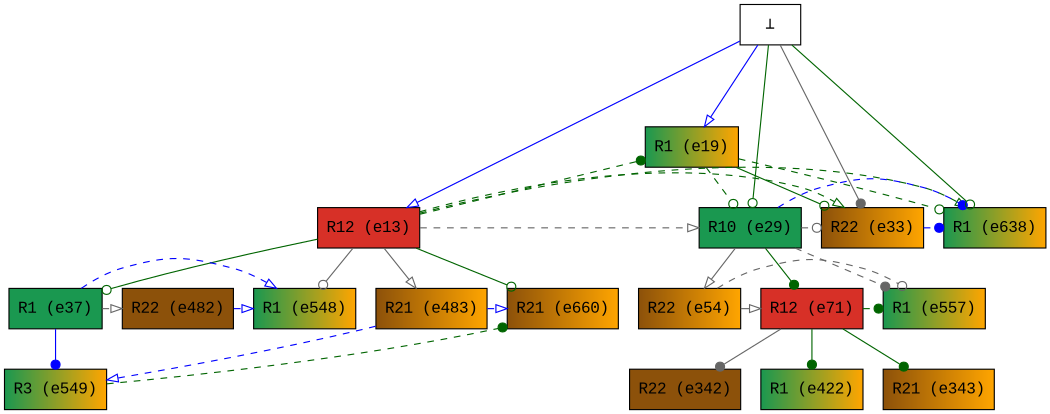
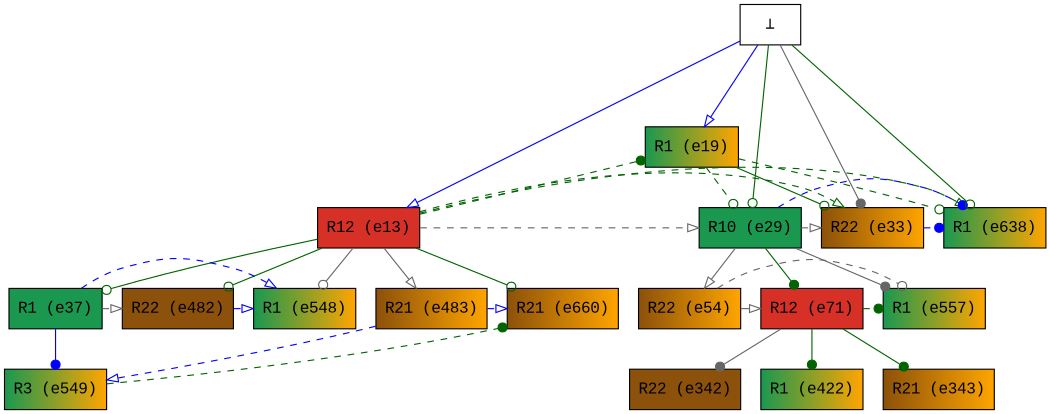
  digraph {
    fontname="Liberation Mono"
    node [color=black fillcolor="#1a9850:orange" fontname="Liberation Mono" shape=box style=filled]
    edge [arrowhead=onormal color=darkgreen constraint=false fontname="Liberation Mono"]
    n1 [fillcolor="#d73027:#d73027" label="R12 (e13)"]
    n2 [label="R1 (e19)"]
    n3 [fillcolor="#1a9850:#1a9850" label="R10 (e29)"]
    n4 [fillcolor="#8c510a:orange" label="R22 (e33)"]
    n5 [label="R1 (e638)"]
    n6 [fillcolor="#1a9850:#1a9850" label="R1 (e37)"]
    n7 [fillcolor="#8c510a:#8c510a" label="R22 (e482)"]
    n8 [label="R1 (e548)"]
    n9 [fillcolor="#8c510a:orange" label="R21 (e483)"]
    n10 [fillcolor="#8c510a:orange" label="R21 (e660)"]
    n11 [fillcolor="#8c510a:orange" label="R22 (e54)"]
    n12 [fillcolor="#d73027:#d73027" label="R12 (e71)"]
    n13 [label="R1 (e557)"]
    n14 [label="R3 (e549)"]
    n15 [fillcolor="#8c510a:#8c510a" label="R22 (e342)"]
    n16 [label="R1 (e422)"]
    n17 [fillcolor="#8c510a:orange" label="R21 (e343)"]
    n18 [fillcolor=white label="⊥" color=""]
    n1 -> n2 [arrowhead=dot style=dashed]
    n1 -> n3 [color=gray40 style=dashed]
    n1 -> n4 [style=dashed]
    n1 -> n5 [style=dashed]
    n1 -> n6 [arrowhead=odot minlen=1 constraint=""]
+   n1 -> n7 [arrowhead=odot minlen=1 constraint=""]
    n1 -> n8 [arrowhead=odot color=gray40 minlen=1 constraint=""]
    n1 -> n9 [color=gray40 minlen=1 constraint=""]
    n1 -> n10 [arrowhead=odot minlen=1 constraint=""]
    n2 -> n3 [arrowhead=odot style=dashed]
    n2 -> n4 [arrowhead=odot style=solid]
    n2 -> n5 [arrowhead=odot style=dashed]
-   n3 -> n4 [arrowhead=odot color=gray40 style=dashed]
+   n3 -> n4 [color=gray40 style=dashed]
    n3 -> n5 [arrowhead=dot color=blue style=dashed]
    n3 -> n11 [color=gray40 minlen=1 constraint=""]
    n3 -> n12 [arrowhead=dot minlen=1 constraint=""]
-   n3 -> n13 [arrowhead=dot color=gray40 minlen=1 style=dashed constraint=""]
+   n3 -> n13 [arrowhead=dot color=gray40 minlen=1 constraint=""]
    n4 -> n5 [arrowhead=dot color=blue style=dashed]
    n6 -> n7 [color=gray40 style=dashed]
    n6 -> n8 [color=blue style=dashed]
    n6 -> n14 [arrowhead=dot color=blue minlen=1 constraint=""]
    n7 -> n8 [color=blue style=dashed]
    n9 -> n10 [color=blue style=dashed]
    n9 -> n14 [color=blue style=dashed]
    n11 -> n12 [color=gray40 style=solid]
    n11 -> n13 [arrowhead=odot color=gray40 style=dashed]
    n12 -> n13 [arrowhead=dot style=dashed]
    n12 -> n15 [arrowhead=dot color=gray40 minlen=1 constraint=""]
    n12 -> n16 [arrowhead=dot minlen=1 constraint=""]
    n12 -> n17 [arrowhead=dot minlen=1 constraint=""]
    n14 -> n10 [arrowhead=dot style=dashed]
    n18 -> n1 [color=blue minlen=3 constraint=""]
    n18 -> n2 [color=blue minlen=2 constraint=""]
    n18 -> n3 [arrowhead=odot minlen=3 constraint=""]
    n18 -> n4 [arrowhead=dot color=gray40 minlen=3 constraint=""]
    n18 -> n5 [arrowhead=odot minlen=3 constraint=""]
  }
